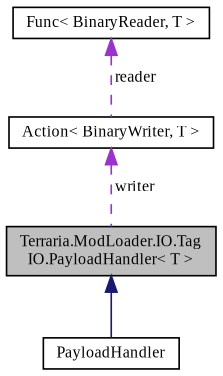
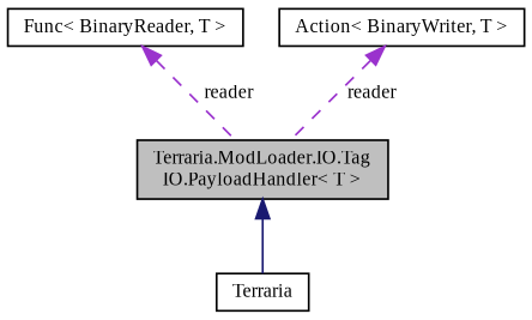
  digraph {
    fontname="Liberation Serif"
    node [color=black fillcolor=white fontname="Liberation Serif" fontsize=10 shape=record style=filled]
    edge [color=darkorchid3 dir=back fontname="Liberation Serif" fontsize=10 labelfontname=Helvetica labelfontsize=10 style=dashed]
    n1 [fillcolor=grey75 fontcolor=black height=0.2 label="Terraria.ModLoader.IO.Tag\lIO.PayloadHandler\< T \>" width=0.4]
-   n2 [height=0.2 label=PayloadHandler width=0.4]
+   n2 [height=0.2 label=Terraria width=0.4]
    n3 [height=0.2 label="Func\< BinaryReader, T \>" width=0.4]
    n4 [height=0.2 label="Action\< BinaryWriter, T \>" width=0.4]
    n1 -> n2 [color=midnightblue style=solid]
-   n3 -> n4 [label=" reader"]
-   n4 -> n1 [label=" writer"]
+   n3 -> n1 [label=" reader"]
+   n4 -> n1 [label=" reader"]
  }
